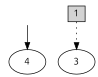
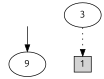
  digraph {
    fontname=Ubuntu
    node [fontname=Ubuntu]
    edge [fontname=Ubuntu]
    init__ [height=0 style=invis width=0]
-   n2 [label=4]
+   n2 [label=9]
    n3 [label=3]
    n4 [height=0.3 label=1 shape=box style=filled width=0.3]
    init__ -> n2
-   n4 -> n3 [style=dotted]
+   n3 -> n4 [style=dotted]
  }
